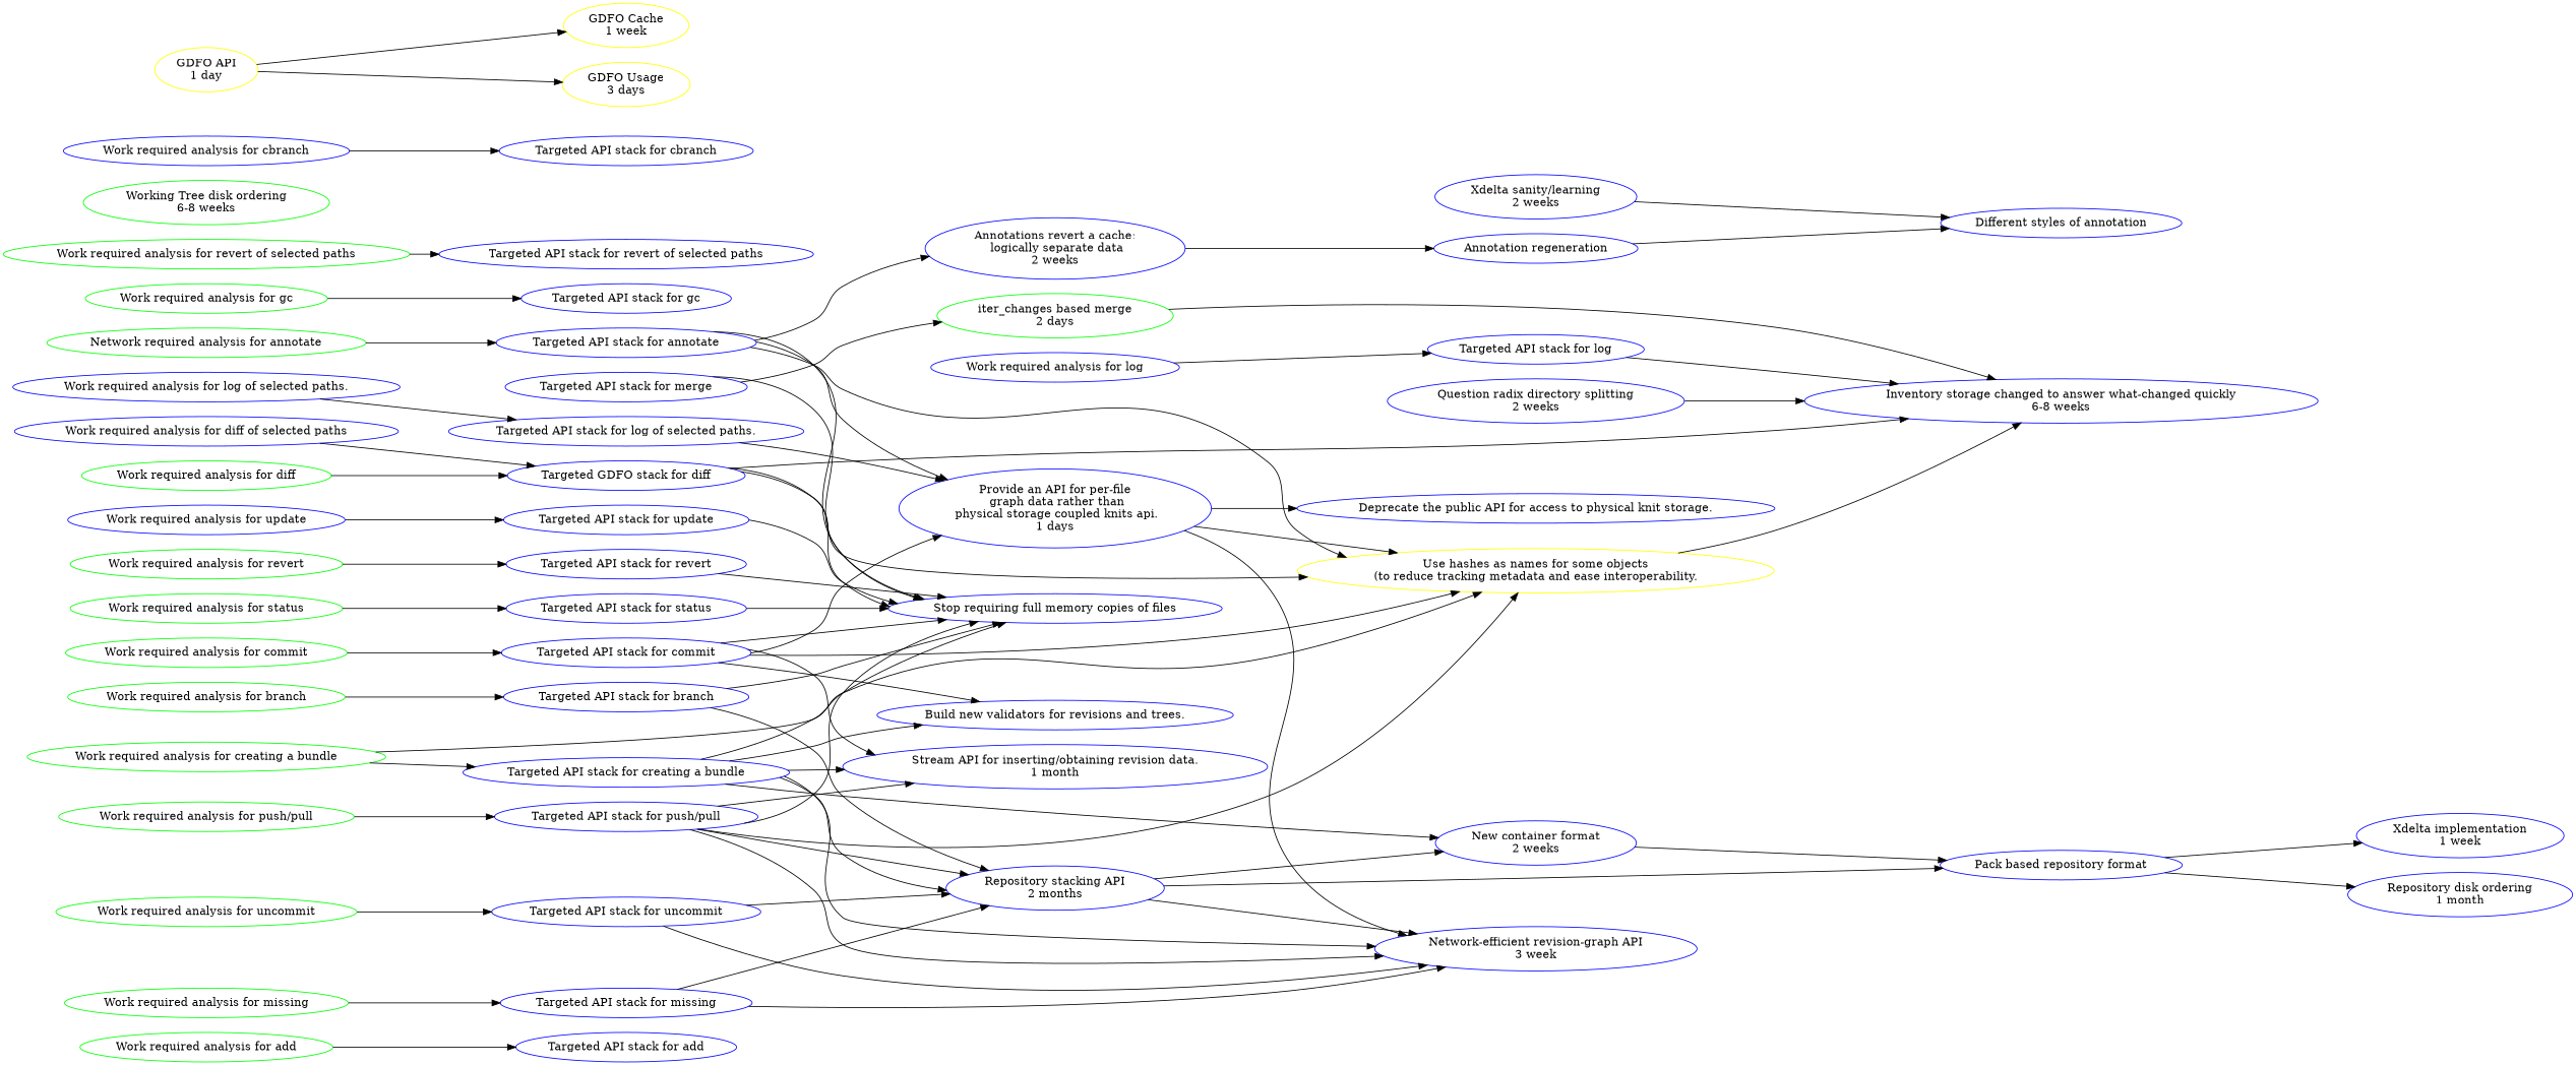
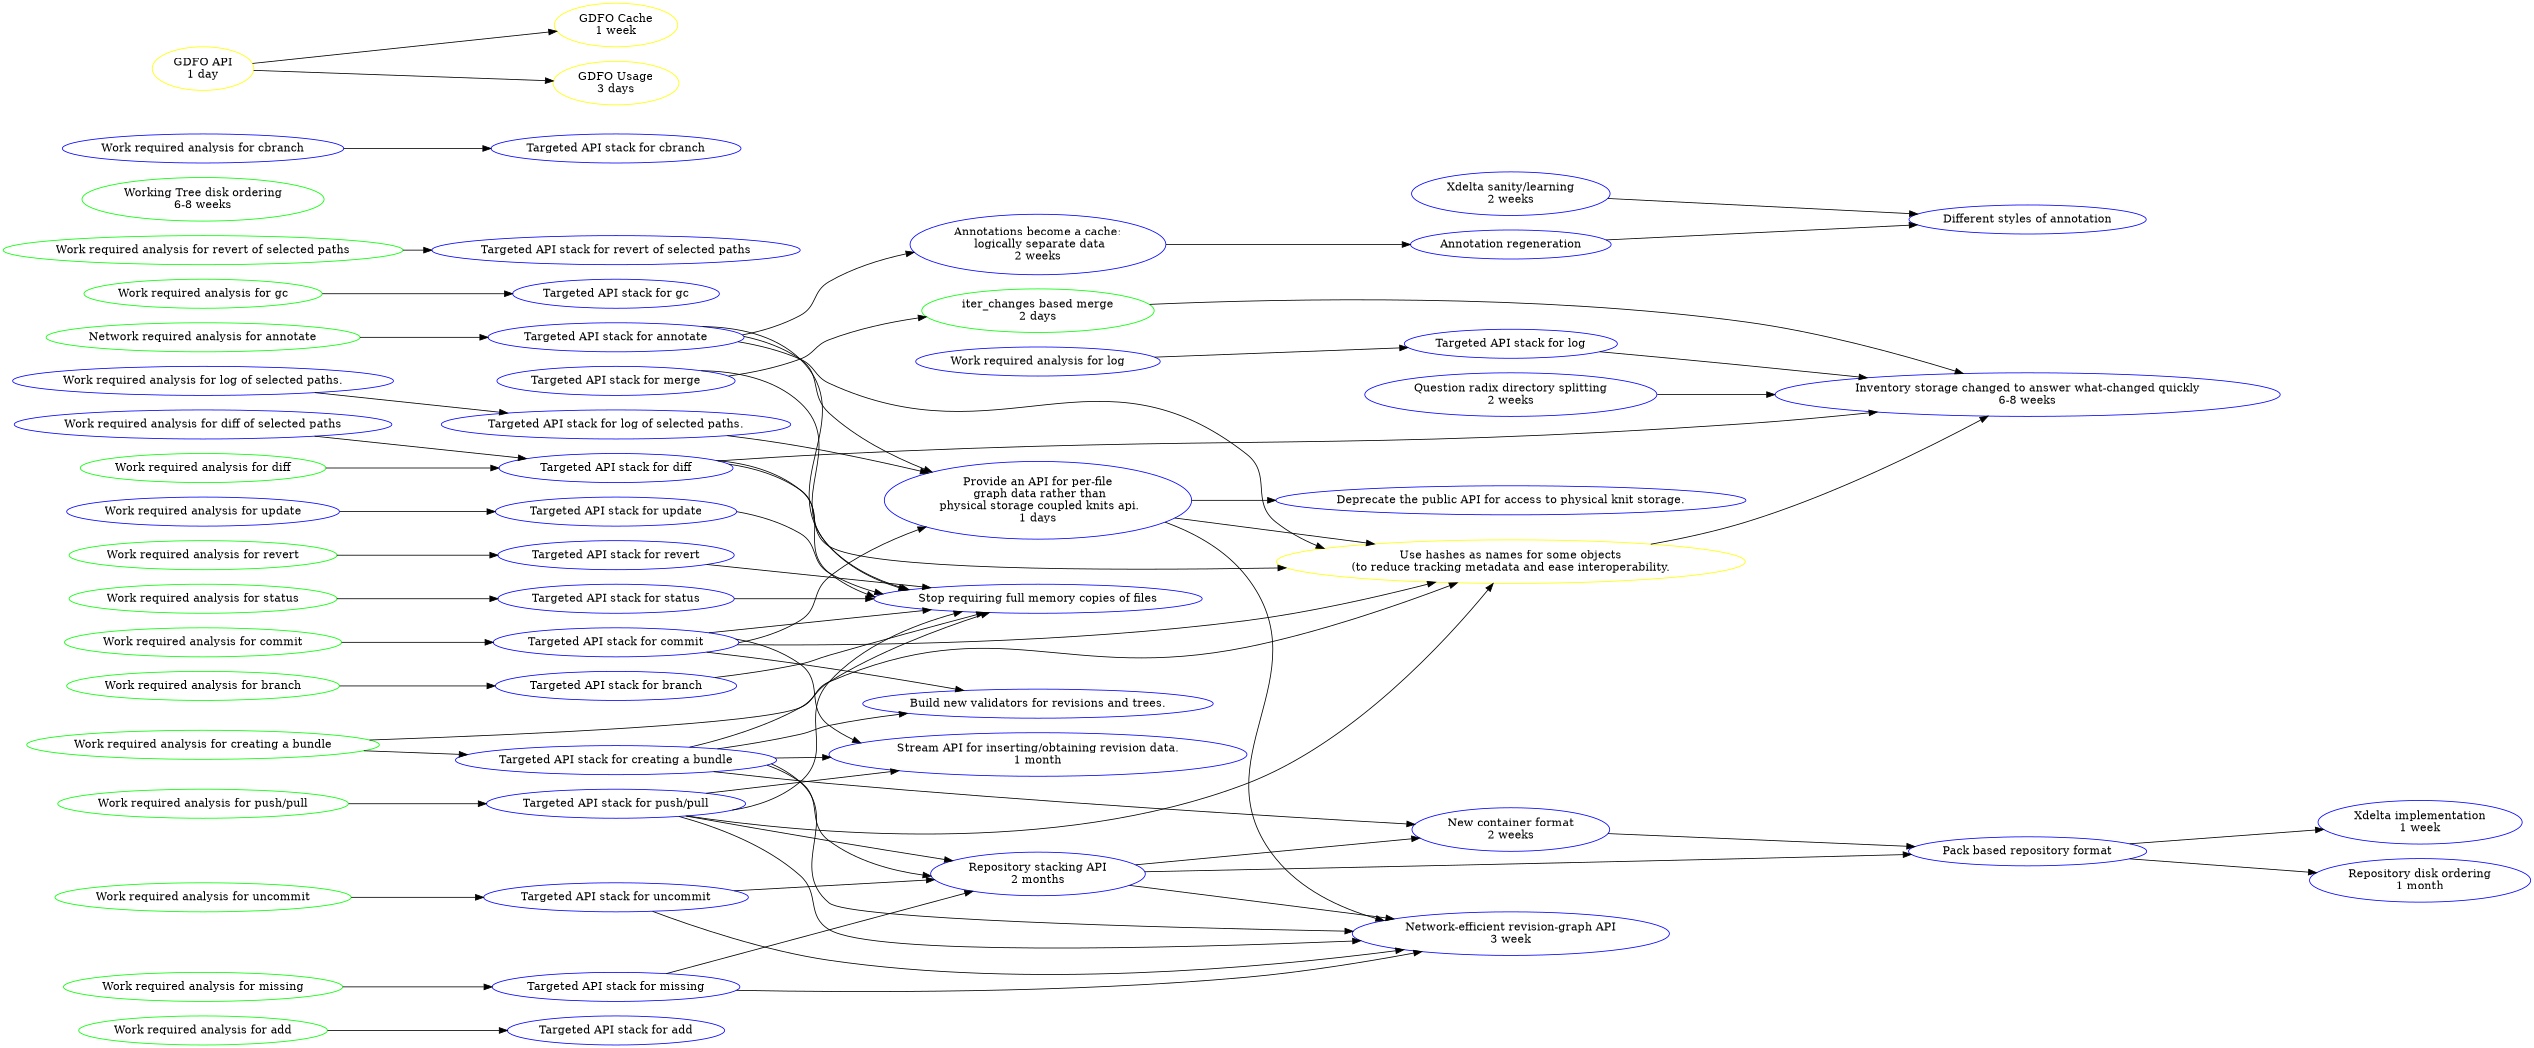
  strict digraph {
    rankdir=LR
    node [color=blue]
    n1 [color=green label="Work required analysis for add"]
    n2 [label="Targeted API stack for add"]
    n3 [color=green label="Network required analysis for annotate"]
    n4 [label="Targeted API stack for annotate"]
    n5 [color=yellow label="Use hashes as names for some objects\n(to reduce tracking metadata and ease interoperability."]
    n6 [label="Stop requiring full memory copies of files"]
    n7 [label="Provide an API for per-file\n graph data rather than\n physical storage coupled knits api.\n1 days"]
-   n8 [label="Annotations revert a cache:\n logically separate data\n2 weeks"]
+   n8 [label="Annotations become a cache:\n logically separate data\n2 weeks"]
    n9 [color=green label="Work required analysis for branch"]
    n10 [label="Targeted API stack for branch"]
    n11 [label="Repository stacking API\n2 months"]
    n12 [color=green label="Work required analysis for creating a bundle"]
    n13 [label="Targeted API stack for creating a bundle"]
    n14 [label="Stream API for inserting/obtaining revision data.\n1 month"]
    n15 [label="New container format\n2 weeks"]
    n16 [label="Network-efficient revision-graph API\n3 week"]
    n17 [label="Build new validators for revisions and trees."]
    n18 [label="Inventory storage changed to answer what-changed quickly\n6-8 weeks"]
    n19 [color=green label="Work required analysis for commit"]
    n20 [label="Targeted API stack for commit"]
    n21 [color=green label="Work required analysis for push/pull"]
    n22 [label="Targeted API stack for push/pull"]
    n23 [color=green label="Work required analysis for gc"]
    n24 [label="Targeted API stack for gc"]
    n25 [color=green label="Work required analysis for missing"]
    n26 [label="Targeted API stack for missing"]
    n27 [color=green label="Work required analysis for revert"]
    n28 [label="Targeted API stack for revert"]
    n29 [color=green label="Work required analysis for revert of selected paths"]
    n30 [label="Targeted API stack for revert of selected paths"]
    n31 [color=green label="Work required analysis for status"]
    n32 [label="Targeted API stack for status"]
    n33 [color=green label="Work required analysis for uncommit"]
    n34 [label="Targeted API stack for uncommit"]
    n35 [color=green label="Working Tree disk ordering\n6-8 weeks"]
    n36 [color=green label="iter_changes based merge\n2 days"]
    n37 [color=green label="Work required analysis for diff"]
-   n38 [label="Targeted GDFO stack for diff"]
+   n38 [label="Targeted API stack for diff"]
    n39 [label="Work required analysis for log"]
    n40 [label="Targeted API stack for log"]
    n41 [label="Work required analysis for log of selected paths."]
    n42 [label="Targeted API stack for log of selected paths."]
    n43 [label="Work required analysis for diff of selected paths"]
    n44 [label="Targeted API stack for merge"]
    n45 [label="Work required analysis for update"]
    n46 [label="Targeted API stack for update"]
    n47 [label="Work required analysis for cbranch"]
    n48 [label="Targeted API stack for cbranch"]
    n49 [label="Pack based repository format"]
    n50 [label="Deprecate the public API for access to physical knit storage."]
    n51 [label="Annotation regeneration\n"]
    n52 [label="Xdelta implementation\n1 week"]
    n53 [label="Repository disk ordering\n1 month"]
    n54 [label="Xdelta sanity/learning\n2 weeks"]
    n55 [label="Different styles of annotation"]
    n56 [label="Question radix directory splitting\n2 weeks"]
    n57 [color=yellow label="GDFO API\n1 day"]
    n58 [color=yellow label="GDFO Cache\n1 week"]
    n59 [color=yellow label="GDFO Usage\n3 days"]
    n1 -> n2
    n3 -> n4
    n4 -> n5
    n4 -> n6
    n4 -> n7
    n4 -> n8
    n5 -> n18
    n7 -> n5
    n7 -> n16
    n7 -> n50
    n8 -> n51
    n9 -> n10
    n10 -> n6
-   n10 -> n11
    n11 -> n15
    n11 -> n16
    n11 -> n49
    n12 -> n5
    n12 -> n13
    n13 -> n6
    n13 -> n11
    n13 -> n14
    n13 -> n15
    n13 -> n16
    n13 -> n17
    n15 -> n49
    n19 -> n20
    n20 -> n5
    n20 -> n6
    n20 -> n7
    n20 -> n14
    n20 -> n17
    n21 -> n22
    n22 -> n5
    n22 -> n6
    n22 -> n11
    n22 -> n14
    n22 -> n16
    n23 -> n24
    n25 -> n26
    n26 -> n11
    n26 -> n16
    n27 -> n28
    n28 -> n6
    n29 -> n30
    n31 -> n32
    n32 -> n6
    n33 -> n34
    n34 -> n11
    n34 -> n16
    n36 -> n18
    n37 -> n38
    n38 -> n5
    n38 -> n6
    n38 -> n18
    n39 -> n40
    n40 -> n18
    n41 -> n42
    n42 -> n7
    n43 -> n38
    n44 -> n6
    n44 -> n36
    n45 -> n46
    n46 -> n6
    n47 -> n48
    n49 -> n52
    n49 -> n53
    n51 -> n55
    n54 -> n55
    n56 -> n18
    n57 -> n58
    n57 -> n59
  }
